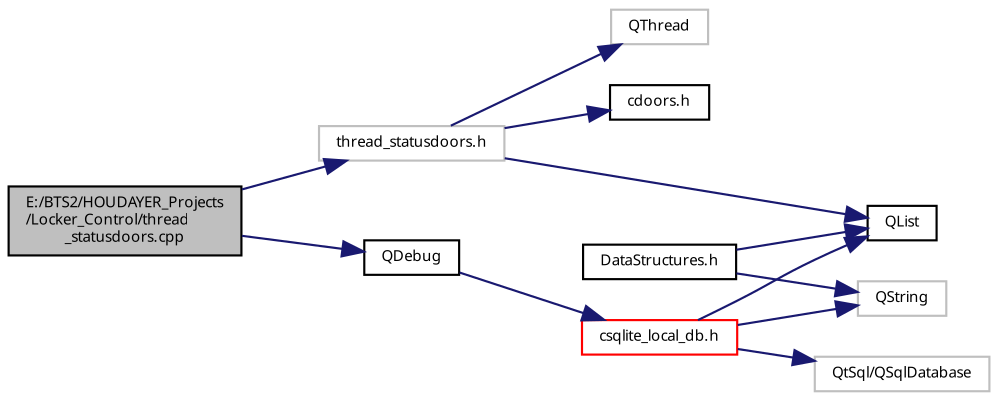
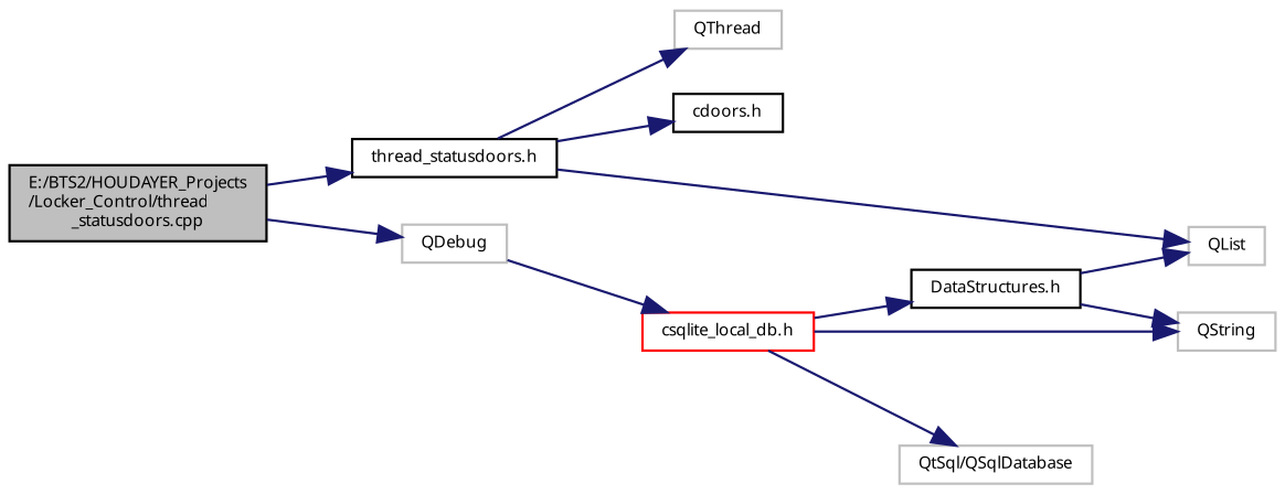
  digraph {
    fontname="Noto Sans"
    rankdir=LR
    node [color=grey75 fontname="Noto Sans" fontsize=7 shape=record]
    edge [color=midnightblue fontname="Noto Sans" fontsize=7 labelfontname=Helvetica labelfontsize=7 style=solid]
    n1 [color=black fillcolor=grey75 fontcolor=black height=0.2 label="E:/BTS2/HOUDAYER_Projects\l/Locker_Control/thread\l_statusdoors.cpp" style=filled width=0.4]
-   n2 [height=0.2 label="thread_statusdoors.h" width=0.4]
-   n3 [color=black height=0.2 label=QDebug width=0.4]
+   n2 [color=black height=0.2 label="thread_statusdoors.h" width=0.4]
+   n3 [height=0.2 label=QDebug width=0.4]
    n4 [height=0.2 label=QThread width=0.4]
    n5 [color=black height=0.2 label="cdoors.h" width=0.4]
-   n6 [color=black height=0.2 label=QList width=0.4]
+   n6 [height=0.2 label=QList width=0.4]
    n7 [color=red height=0.2 label="csqlite_local_db.h" width=0.4]
    n8 [color=black height=0.2 label="DataStructures.h" width=0.4]
    n9 [height=0.2 label=QString width=0.4]
    n10 [height=0.2 label="QtSql/QSqlDatabase" width=0.4]
    n1 -> n2
    n1 -> n3
    n2 -> n4
    n2 -> n5
    n2 -> n6
    n3 -> n7
-   n7 -> n6
+   n7 -> n8
    n7 -> n9
    n7 -> n10
    n8 -> n6
    n8 -> n9
  }
